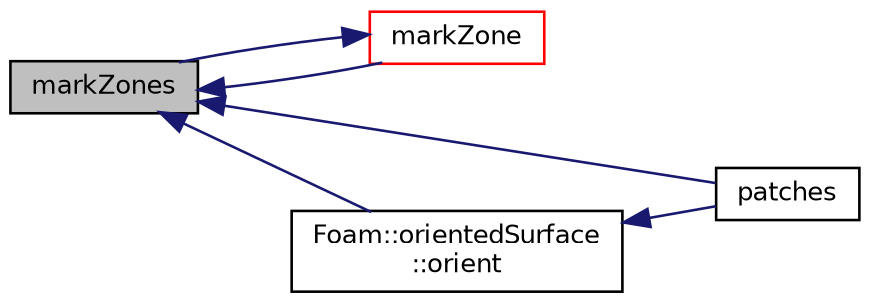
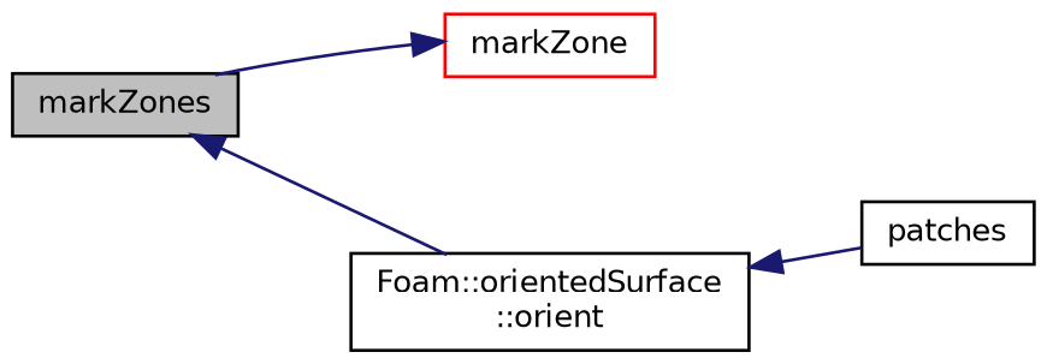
  digraph {
    rankdir=LR
    node [color=black fontname=Helvetica fontsize=10 shape=record]
    edge [color=midnightblue dir=back fontname=Helvetica fontsize=10 labelfontname=Helvetica labelfontsize=10 style=solid]
    n1 [fillcolor=grey75 fontcolor=black height=0.2 label=markZones style=filled width=0.4]
    n2 [color=red height=0.2 label=markZone width=0.4]
    n3 [height=0.2 label=patches width=0.4]
    n4 [height=0.2 label="Foam::orientedSurface\l::orient" width=0.4]
-   n1 -> n2
-   n1 -> n3
    n1 -> n4
    n2 -> n1
    n4 -> n3
  }
